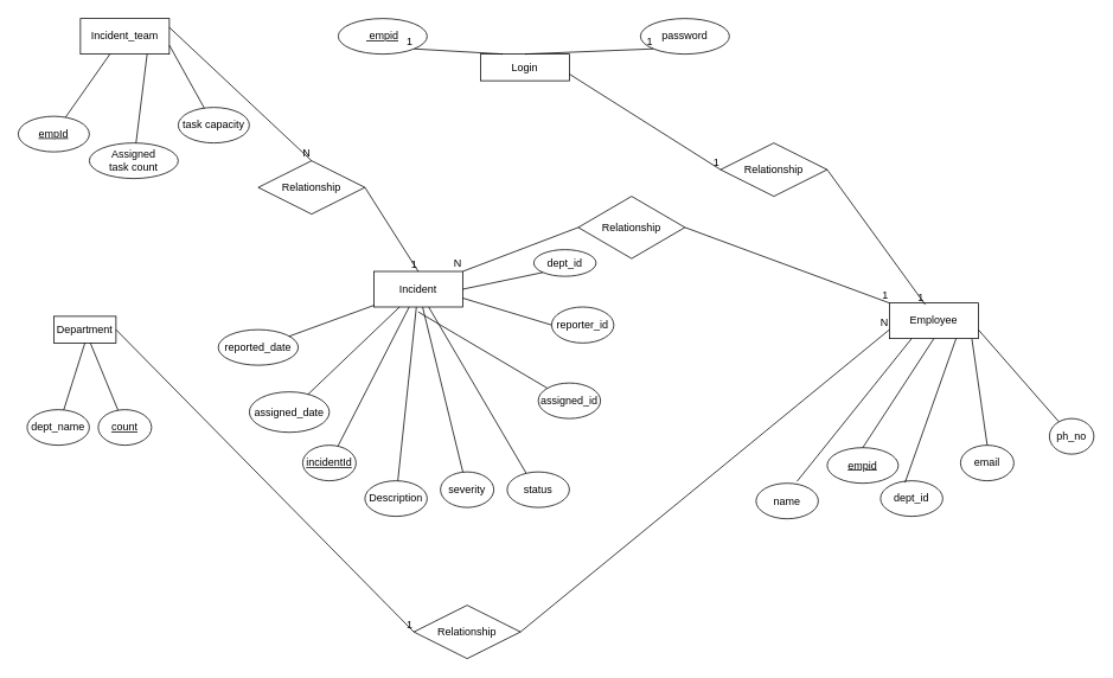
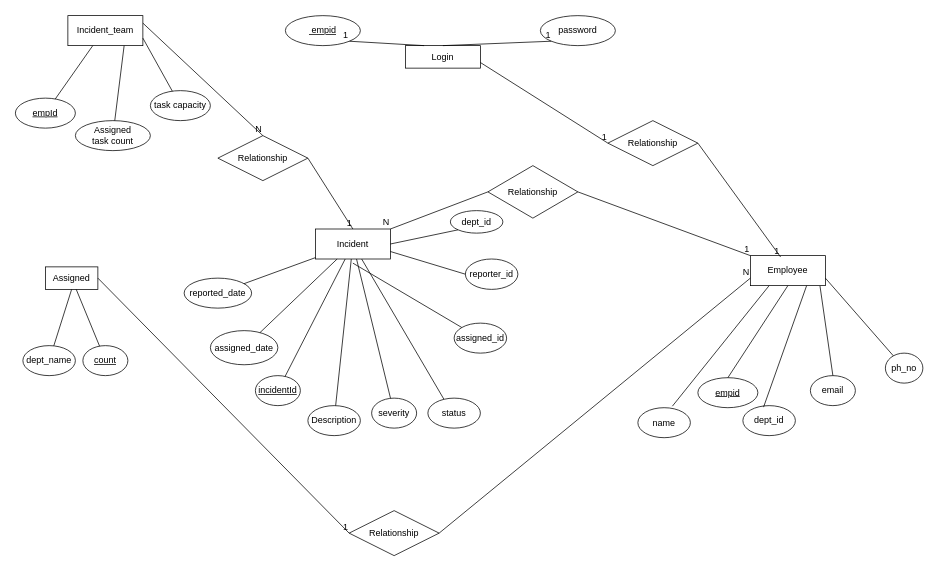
  <mxCell id="0" />
  <mxCell id="1" parent="0" />
  <mxCell id="2" value="Login" style="whiteSpace=wrap;html=1;align=center;" vertex="1" parent="1"><mxGeometry x="540" y="60" width="100" height="30" as="geometry" /></mxCell>
  <mxCell id="3" value="password" style="ellipse;whiteSpace=wrap;html=1;align=center;" vertex="1" parent="1"><mxGeometry x="720" y="20" width="100" height="40" as="geometry" /></mxCell>
  <mxCell id="4" value="&amp;nbsp;empid" style="ellipse;whiteSpace=wrap;html=1;align=center;fontStyle=4;" vertex="1" parent="1"><mxGeometry x="380" y="20" width="100" height="40" as="geometry" /></mxCell>
  <mxCell id="5" value="" style="endArrow=none;html=1;rounded=0;exitX=0.25;exitY=0;exitDx=0;exitDy=0;entryX=1;entryY=1;entryDx=0;entryDy=0;" edge="1" parent="1" source="2" target="4"><mxGeometry relative="1" as="geometry"><mxPoint x="360" y="270" as="sourcePoint" /><mxPoint x="520" y="270" as="targetPoint" /></mxGeometry></mxCell>
  <mxCell id="6" value="1" style="resizable=0;html=1;whiteSpace=wrap;align=right;verticalAlign=bottom;" connectable="0" vertex="1" parent="5"><mxGeometry x="1" relative="1" as="geometry" /></mxCell>
  <mxCell id="7" value="" style="endArrow=none;html=1;rounded=0;exitX=0.5;exitY=0;exitDx=0;exitDy=0;entryX=0;entryY=1;entryDx=0;entryDy=0;" edge="1" parent="1" source="2" target="3"><mxGeometry relative="1" as="geometry"><mxPoint x="360" y="270" as="sourcePoint" /><mxPoint x="520" y="270" as="targetPoint" /></mxGeometry></mxCell>
  <mxCell id="8" value="1" style="resizable=0;html=1;whiteSpace=wrap;align=right;verticalAlign=bottom;" connectable="0" vertex="1" parent="7"><mxGeometry x="1" relative="1" as="geometry" /></mxCell>
  <mxCell id="9" value="Employee" style="whiteSpace=wrap;html=1;align=center;" vertex="1" parent="1"><mxGeometry x="1000" y="340" width="100" height="40" as="geometry" /></mxCell>
  <mxCell id="10" value="Relationship" style="shape=rhombus;perimeter=rhombusPerimeter;whiteSpace=wrap;html=1;align=center;" vertex="1" parent="1"><mxGeometry x="810" y="160" width="120" height="60" as="geometry" /></mxCell>
  <mxCell id="11" value="dept_id" style="ellipse;whiteSpace=wrap;html=1;align=center;" vertex="1" parent="1"><mxGeometry x="990" y="540" width="70" height="40" as="geometry" /></mxCell>
  <mxCell id="12" value="email" style="ellipse;whiteSpace=wrap;html=1;align=center;" vertex="1" parent="1"><mxGeometry x="1080" y="500" width="60" height="40" as="geometry" /></mxCell>
  <mxCell id="13" value="ph_no" style="ellipse;whiteSpace=wrap;html=1;align=center;" vertex="1" parent="1"><mxGeometry x="1180" y="470" width="50" height="40" as="geometry" /></mxCell>
  <mxCell id="14" value="empid" style="ellipse;whiteSpace=wrap;html=1;align=center;fontStyle=4;" vertex="1" parent="1"><mxGeometry x="930" y="502.75" width="80" height="40" as="geometry" /></mxCell>
  <mxCell id="15" value="name" style="ellipse;whiteSpace=wrap;html=1;align=center;" vertex="1" parent="1"><mxGeometry x="850" y="542.75" width="70" height="40" as="geometry" /></mxCell>
  <mxCell id="16" value="" style="endArrow=none;html=1;rounded=0;exitX=0.25;exitY=1;exitDx=0;exitDy=0;entryX=0.657;entryY=-0.05;entryDx=0;entryDy=0;entryPerimeter=0;" edge="1" parent="1" source="9" target="15"><mxGeometry relative="1" as="geometry"><mxPoint x="360" y="270" as="sourcePoint" /><mxPoint x="520" y="270" as="targetPoint" /></mxGeometry></mxCell>
  <mxCell id="17" value="" style="endArrow=none;html=1;rounded=0;entryX=0.75;entryY=1;entryDx=0;entryDy=0;exitX=0.394;exitY=0.05;exitDx=0;exitDy=0;exitPerimeter=0;" edge="1" parent="1" source="11" target="9"><mxGeometry relative="1" as="geometry"><mxPoint x="360" y="270" as="sourcePoint" /><mxPoint x="520" y="270" as="targetPoint" /></mxGeometry></mxCell>
  <mxCell id="18" value="" style="endArrow=none;html=1;rounded=0;entryX=0.5;entryY=1;entryDx=0;entryDy=0;exitX=0.5;exitY=0;exitDx=0;exitDy=0;" edge="1" parent="1" source="14" target="9"><mxGeometry relative="1" as="geometry"><mxPoint x="360" y="270" as="sourcePoint" /><mxPoint x="520" y="270" as="targetPoint" /></mxGeometry></mxCell>
  <mxCell id="19" value="" style="endArrow=none;html=1;rounded=0;entryX=0.928;entryY=1.01;entryDx=0;entryDy=0;exitX=0.5;exitY=0;exitDx=0;exitDy=0;entryPerimeter=0;" edge="1" parent="1" source="12" target="9"><mxGeometry relative="1" as="geometry"><mxPoint x="758" y="456" as="sourcePoint" /><mxPoint x="735" y="400" as="targetPoint" /></mxGeometry></mxCell>
  <mxCell id="20" value="" style="endArrow=none;html=1;rounded=0;entryX=1;entryY=0.75;entryDx=0;entryDy=0;" edge="1" parent="1" source="13" target="9"><mxGeometry relative="1" as="geometry"><mxPoint x="768" y="466" as="sourcePoint" /><mxPoint x="745" y="410" as="targetPoint" /></mxGeometry></mxCell>
- <mxCell id="21" value="Department" style="whiteSpace=wrap;html=1;align=center;" vertex="1" parent="1"><mxGeometry x="60" y="355" width="70" height="30" as="geometry" /></mxCell>
+ <mxCell id="21" value="Assigned" style="whiteSpace=wrap;html=1;align=center;" vertex="1" parent="1"><mxGeometry x="60" y="355" width="70" height="30" as="geometry" /></mxCell>
  <mxCell id="22" value="dept_name" style="ellipse;whiteSpace=wrap;html=1;align=center;" vertex="1" parent="1"><mxGeometry x="30" y="460" width="70" height="40" as="geometry" /></mxCell>
  <mxCell id="23" value="count" style="ellipse;whiteSpace=wrap;html=1;align=center;fontStyle=4;" vertex="1" parent="1"><mxGeometry x="110" y="460" width="60" height="40" as="geometry" /></mxCell>
  <mxCell id="24" value="" style="endArrow=none;html=1;rounded=0;exitX=0.5;exitY=1;exitDx=0;exitDy=0;" edge="1" parent="1" source="21" target="22"><mxGeometry relative="1" as="geometry"><mxPoint x="360" y="270" as="sourcePoint" /><mxPoint x="520" y="270" as="targetPoint" /></mxGeometry></mxCell>
  <mxCell id="25" value="" style="endArrow=none;html=1;rounded=0;" edge="1" parent="1" source="23" target="21"><mxGeometry relative="1" as="geometry"><mxPoint x="778" y="476" as="sourcePoint" /><mxPoint x="755" y="420" as="targetPoint" /></mxGeometry></mxCell>
  <mxCell id="26" value="Incident_team" style="whiteSpace=wrap;html=1;align=center;" vertex="1" parent="1"><mxGeometry x="90" y="20" width="100" height="40" as="geometry" /></mxCell>
  <mxCell id="27" value="task capacity" style="ellipse;whiteSpace=wrap;html=1;align=center;" vertex="1" parent="1"><mxGeometry x="200" y="120" width="80" height="40" as="geometry" /></mxCell>
  <mxCell id="28" value="Assigned&lt;br&gt;task count" style="ellipse;whiteSpace=wrap;html=1;align=center;" vertex="1" parent="1"><mxGeometry x="100" y="160" width="100" height="40" as="geometry" /></mxCell>
  <mxCell id="29" value="empId" style="ellipse;whiteSpace=wrap;html=1;align=center;fontStyle=4;" vertex="1" parent="1"><mxGeometry y="130" width="80" height="40" as="geometry" x="20" /></mxCell>
  <mxCell id="30" value="" style="endArrow=none;html=1;rounded=0;exitX=0.332;exitY=1;exitDx=0;exitDy=0;exitPerimeter=0;" edge="1" parent="1" source="26" target="29"><mxGeometry relative="1" as="geometry"><mxPoint x="360" y="250" as="sourcePoint" /><mxPoint x="520" y="250" as="targetPoint" /></mxGeometry></mxCell>
  <mxCell id="31" value="" style="endArrow=none;html=1;rounded=0;exitX=0.75;exitY=1;exitDx=0;exitDy=0;" edge="1" parent="1" source="26" target="28"><mxGeometry relative="1" as="geometry"><mxPoint x="370" y="260" as="sourcePoint" /><mxPoint x="530" y="260" as="targetPoint" /></mxGeometry></mxCell>
  <mxCell id="32" value="" style="endArrow=none;html=1;rounded=0;exitX=1;exitY=0.75;exitDx=0;exitDy=0;" edge="1" parent="1" source="26" target="27"><mxGeometry relative="1" as="geometry"><mxPoint x="380" y="270" as="sourcePoint" /><mxPoint x="540" y="270" as="targetPoint" /></mxGeometry></mxCell>
  <mxCell id="33" value="Incident" style="whiteSpace=wrap;html=1;align=center;" vertex="1" parent="1"><mxGeometry x="420" y="304.5" width="100" height="40" as="geometry" /></mxCell>
  <mxCell id="34" style="edgeStyle=orthogonalEdgeStyle;rounded=0;orthogonalLoop=1;jettySize=auto;html=1;exitX=0.5;exitY=1;exitDx=0;exitDy=0;" edge="1" parent="1" source="27" target="27"><mxGeometry relative="1" as="geometry" /></mxCell>
  <mxCell id="35" value="incidentId" style="ellipse;whiteSpace=wrap;html=1;align=center;fontStyle=4;" vertex="1" parent="1"><mxGeometry x="340" y="500" width="60" height="40" as="geometry" /></mxCell>
  <mxCell id="36" value="Description" style="ellipse;whiteSpace=wrap;html=1;align=center;" vertex="1" parent="1"><mxGeometry x="410" y="540" width="70" height="40" as="geometry" /></mxCell>
  <mxCell id="37" value="severity" style="ellipse;whiteSpace=wrap;html=1;align=center;" vertex="1" parent="1"><mxGeometry x="495" y="530" width="60" height="40" as="geometry" /></mxCell>
  <mxCell id="38" value="status" style="ellipse;whiteSpace=wrap;html=1;align=center;" vertex="1" parent="1"><mxGeometry x="570" y="530" width="70" height="40" as="geometry" /></mxCell>
  <mxCell id="39" value="assigned_id" style="ellipse;whiteSpace=wrap;html=1;align=center;" vertex="1" parent="1"><mxGeometry x="605" y="430" width="70" height="40" as="geometry" /></mxCell>
  <mxCell id="40" value="reporter_id" style="ellipse;whiteSpace=wrap;html=1;align=center;" vertex="1" parent="1"><mxGeometry x="620" y="344.5" width="70" height="40.5" as="geometry" /></mxCell>
  <mxCell id="41" value="assigned_date" style="ellipse;whiteSpace=wrap;html=1;align=center;" vertex="1" parent="1"><mxGeometry x="280" y="440" width="90" height="45.5" as="geometry" /></mxCell>
  <mxCell id="42" value="reported_date" style="ellipse;whiteSpace=wrap;html=1;align=center;" vertex="1" parent="1"><mxGeometry x="245" y="370" width="90" height="40" as="geometry" /></mxCell>
  <mxCell id="43" value="dept_id" style="ellipse;whiteSpace=wrap;html=1;align=center;" vertex="1" parent="1"><mxGeometry x="600" y="280" width="70" height="30" as="geometry" /></mxCell>
  <mxCell id="44" style="edgeStyle=orthogonalEdgeStyle;rounded=0;orthogonalLoop=1;jettySize=auto;html=1;exitX=0.5;exitY=1;exitDx=0;exitDy=0;" edge="1" parent="1" source="23" target="23"><mxGeometry relative="1" as="geometry" /></mxCell>
  <mxCell id="45" value="" style="endArrow=none;html=1;rounded=0;" edge="1" parent="1" source="42" target="33"><mxGeometry relative="1" as="geometry"><mxPoint x="470" y="350" as="sourcePoint" /><mxPoint x="630" y="350" as="targetPoint" /></mxGeometry></mxCell>
  <mxCell id="46" value="" style="endArrow=none;html=1;rounded=0;" edge="1" parent="1" source="41" target="33"><mxGeometry relative="1" as="geometry"><mxPoint x="470" y="350" as="sourcePoint" /><mxPoint x="630" y="350" as="targetPoint" /></mxGeometry></mxCell>
  <mxCell id="47" value="" style="endArrow=none;html=1;rounded=0;" edge="1" parent="1" source="35" target="33"><mxGeometry relative="1" as="geometry"><mxPoint x="470" y="350" as="sourcePoint" /><mxPoint x="630" y="350" as="targetPoint" /></mxGeometry></mxCell>
  <mxCell id="48" value="" style="endArrow=none;html=1;rounded=0;" edge="1" parent="1" source="36" target="33"><mxGeometry relative="1" as="geometry"><mxPoint x="470" y="350" as="sourcePoint" /><mxPoint x="630" y="350" as="targetPoint" /></mxGeometry></mxCell>
  <mxCell id="49" value="" style="endArrow=none;html=1;rounded=0;" edge="1" parent="1" source="37" target="33"><mxGeometry relative="1" as="geometry"><mxPoint x="470" y="350" as="sourcePoint" /><mxPoint x="630" y="350" as="targetPoint" /></mxGeometry></mxCell>
  <mxCell id="50" value="" style="endArrow=none;html=1;rounded=0;exitX=0.303;exitY=0.03;exitDx=0;exitDy=0;exitPerimeter=0;" edge="1" parent="1" source="38" target="33"><mxGeometry relative="1" as="geometry"><mxPoint x="605" y="540" as="sourcePoint" /><mxPoint x="630" y="350" as="targetPoint" /></mxGeometry></mxCell>
  <mxCell id="51" value="" style="endArrow=none;html=1;rounded=0;entryX=0;entryY=0;entryDx=0;entryDy=0;" edge="1" parent="1" target="39"><mxGeometry relative="1" as="geometry"><mxPoint x="470" y="350" as="sourcePoint" /><mxPoint x="630" y="350" as="targetPoint" /></mxGeometry></mxCell>
  <mxCell id="52" value="" style="endArrow=none;html=1;rounded=0;entryX=0;entryY=0.5;entryDx=0;entryDy=0;exitX=1;exitY=0.75;exitDx=0;exitDy=0;" edge="1" parent="1" source="33" target="40"><mxGeometry relative="1" as="geometry"><mxPoint x="480" y="360" as="sourcePoint" /><mxPoint x="625" y="446" as="targetPoint" /></mxGeometry></mxCell>
  <mxCell id="53" value="" style="endArrow=none;html=1;rounded=0;entryX=0;entryY=1;entryDx=0;entryDy=0;exitX=1;exitY=0.5;exitDx=0;exitDy=0;" edge="1" parent="1" source="33" target="43"><mxGeometry relative="1" as="geometry"><mxPoint x="470" y="350" as="sourcePoint" /><mxPoint x="630" y="350" as="targetPoint" /></mxGeometry></mxCell>
  <mxCell id="54" value="" style="endArrow=none;html=1;rounded=0;exitX=1;exitY=0.75;exitDx=0;exitDy=0;entryX=0;entryY=0.5;entryDx=0;entryDy=0;" edge="1" parent="1" source="2" target="10"><mxGeometry relative="1" as="geometry"><mxPoint x="430" y="410" as="sourcePoint" /><mxPoint x="590" y="410" as="targetPoint" /></mxGeometry></mxCell>
  <mxCell id="55" value="1" style="resizable=0;html=1;whiteSpace=wrap;align=right;verticalAlign=bottom;" connectable="0" vertex="1" parent="54"><mxGeometry x="1" relative="1" as="geometry" /></mxCell>
  <mxCell id="56" value="" style="endArrow=none;html=1;rounded=0;exitX=1;exitY=0.5;exitDx=0;exitDy=0;entryX=0.403;entryY=0.046;entryDx=0;entryDy=0;entryPerimeter=0;" edge="1" parent="1" source="10" target="9"><mxGeometry relative="1" as="geometry"><mxPoint x="615" y="132" as="sourcePoint" /><mxPoint x="820" y="200" as="targetPoint" /></mxGeometry></mxCell>
  <mxCell id="57" value="1" style="resizable=0;html=1;whiteSpace=wrap;align=right;verticalAlign=bottom;" connectable="0" vertex="1" parent="56"><mxGeometry x="1" relative="1" as="geometry" /></mxCell>
  <mxCell id="58" value="Relationship" style="shape=rhombus;perimeter=rhombusPerimeter;whiteSpace=wrap;html=1;align=center;" vertex="1" parent="1"><mxGeometry x="290" y="180" width="120" height="60" as="geometry" /></mxCell>
  <mxCell id="59" value="Relationship" style="shape=rhombus;perimeter=rhombusPerimeter;whiteSpace=wrap;html=1;align=center;" vertex="1" parent="1"><mxGeometry x="650" y="220" width="120" height="70" as="geometry" /></mxCell>
  <mxCell id="60" value="" style="endArrow=none;html=1;rounded=0;entryX=0;entryY=0;entryDx=0;entryDy=0;exitX=1;exitY=0.5;exitDx=0;exitDy=0;" edge="1" parent="1" source="59" target="9"><mxGeometry relative="1" as="geometry"><mxPoint x="430" y="410" as="sourcePoint" /><mxPoint x="590" y="410" as="targetPoint" /></mxGeometry></mxCell>
  <mxCell id="61" value="1" style="resizable=0;html=1;whiteSpace=wrap;align=right;verticalAlign=bottom;" connectable="0" vertex="1" parent="60"><mxGeometry x="1" relative="1" as="geometry" /></mxCell>
  <mxCell id="62" value="" style="endArrow=none;html=1;rounded=0;entryX=1;entryY=0;entryDx=0;entryDy=0;exitX=0;exitY=0.5;exitDx=0;exitDy=0;" edge="1" parent="1" source="59" target="33"><mxGeometry relative="1" as="geometry"><mxPoint x="430" y="410" as="sourcePoint" /><mxPoint x="590" y="410" as="targetPoint" /></mxGeometry></mxCell>
  <mxCell id="63" value="N" style="resizable=0;html=1;whiteSpace=wrap;align=right;verticalAlign=bottom;" connectable="0" vertex="1" parent="62"><mxGeometry x="1" relative="1" as="geometry" /></mxCell>
  <mxCell id="64" value="" style="endArrow=none;html=1;rounded=0;exitX=1;exitY=0.25;exitDx=0;exitDy=0;" edge="1" parent="1" source="26"><mxGeometry relative="1" as="geometry"><mxPoint x="430" y="410" as="sourcePoint" /><mxPoint x="350" y="180" as="targetPoint" /></mxGeometry></mxCell>
  <mxCell id="65" value="N" style="resizable=0;html=1;whiteSpace=wrap;align=right;verticalAlign=bottom;" connectable="0" vertex="1" parent="64"><mxGeometry x="1" relative="1" as="geometry" /></mxCell>
  <mxCell id="66" value="" style="endArrow=none;html=1;rounded=0;exitX=1;exitY=0.5;exitDx=0;exitDy=0;entryX=0.5;entryY=0;entryDx=0;entryDy=0;" edge="1" parent="1" source="58" target="33"><mxGeometry relative="1" as="geometry"><mxPoint x="430" y="410" as="sourcePoint" /><mxPoint x="590" y="410" as="targetPoint" /></mxGeometry></mxCell>
  <mxCell id="67" value="1" style="resizable=0;html=1;whiteSpace=wrap;align=right;verticalAlign=bottom;" connectable="0" vertex="1" parent="66"><mxGeometry x="1" relative="1" as="geometry" /></mxCell>
  <mxCell id="68" value="Relationship" style="shape=rhombus;perimeter=rhombusPerimeter;whiteSpace=wrap;html=1;align=center;" vertex="1" parent="1"><mxGeometry x="465" y="680" width="120" height="60" as="geometry" /></mxCell>
  <mxCell id="69" value="" style="endArrow=none;html=1;rounded=0;exitX=1;exitY=0.5;exitDx=0;exitDy=0;entryX=0;entryY=0.5;entryDx=0;entryDy=0;" edge="1" parent="1" source="21" target="68"><mxGeometry relative="1" as="geometry"><mxPoint x="430" y="410" as="sourcePoint" /><mxPoint x="590" y="410" as="targetPoint" /></mxGeometry></mxCell>
  <mxCell id="70" value="1" style="resizable=0;html=1;whiteSpace=wrap;align=right;verticalAlign=bottom;" connectable="0" vertex="1" parent="69"><mxGeometry x="1" relative="1" as="geometry" /></mxCell>
  <mxCell id="71" value="" style="endArrow=none;html=1;rounded=0;exitX=1;exitY=0.5;exitDx=0;exitDy=0;entryX=0;entryY=0.75;entryDx=0;entryDy=0;" edge="1" parent="1" source="68" target="9"><mxGeometry relative="1" as="geometry"><mxPoint x="430" y="420" as="sourcePoint" /><mxPoint x="590" y="420" as="targetPoint" /></mxGeometry></mxCell>
  <mxCell id="72" value="N" style="resizable=0;html=1;whiteSpace=wrap;align=right;verticalAlign=bottom;" connectable="0" vertex="1" parent="71"><mxGeometry x="1" relative="1" as="geometry" /></mxCell>
